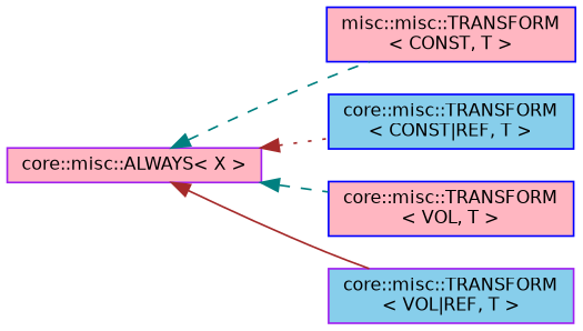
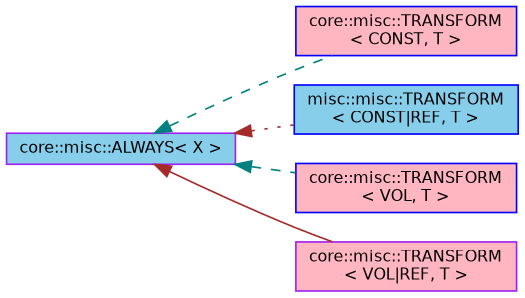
  digraph {
    rankdir=LR
    node [color=blue fillcolor=lightpink fontname=Helvetica fontsize=10 shape=box style=filled]
    edge [color=teal dir=back fontname=Helvetica fontsize=10 labelfontname=Helvetica labelfontsize=10 style=dashed]
-   n1 [color=purple height=0.2 label="core::misc::ALWAYS\< X \>" width=0.4]
-   n2 [height=0.2 label="misc::misc::TRANSFORM\l\< CONST, T \>" width=0.4]
-   n3 [fillcolor=skyblue height=0.2 label="core::misc::TRANSFORM\l\< CONST\|REF, T \>" width=0.4]
+   n1 [color=purple fillcolor=skyblue height=0.2 label="core::misc::ALWAYS\< X \>" width=0.4]
+   n2 [height=0.2 label="core::misc::TRANSFORM\l\< CONST, T \>" width=0.4]
+   n3 [fillcolor=skyblue height=0.2 label="misc::misc::TRANSFORM\l\< CONST\|REF, T \>" width=0.4]
    n4 [height=0.2 label="core::misc::TRANSFORM\l\< VOL, T \>" width=0.4]
-   n5 [color=purple fillcolor=skyblue height=0.2 label="core::misc::TRANSFORM\l\< VOL\|REF, T \>" width=0.4]
+   n5 [color=purple height=0.2 label="core::misc::TRANSFORM\l\< VOL\|REF, T \>" width=0.4]
    n1 -> n2
    n1 -> n3 [color=brown style=dotted]
    n1 -> n4
    n1 -> n5 [color=brown style=solid]
  }
